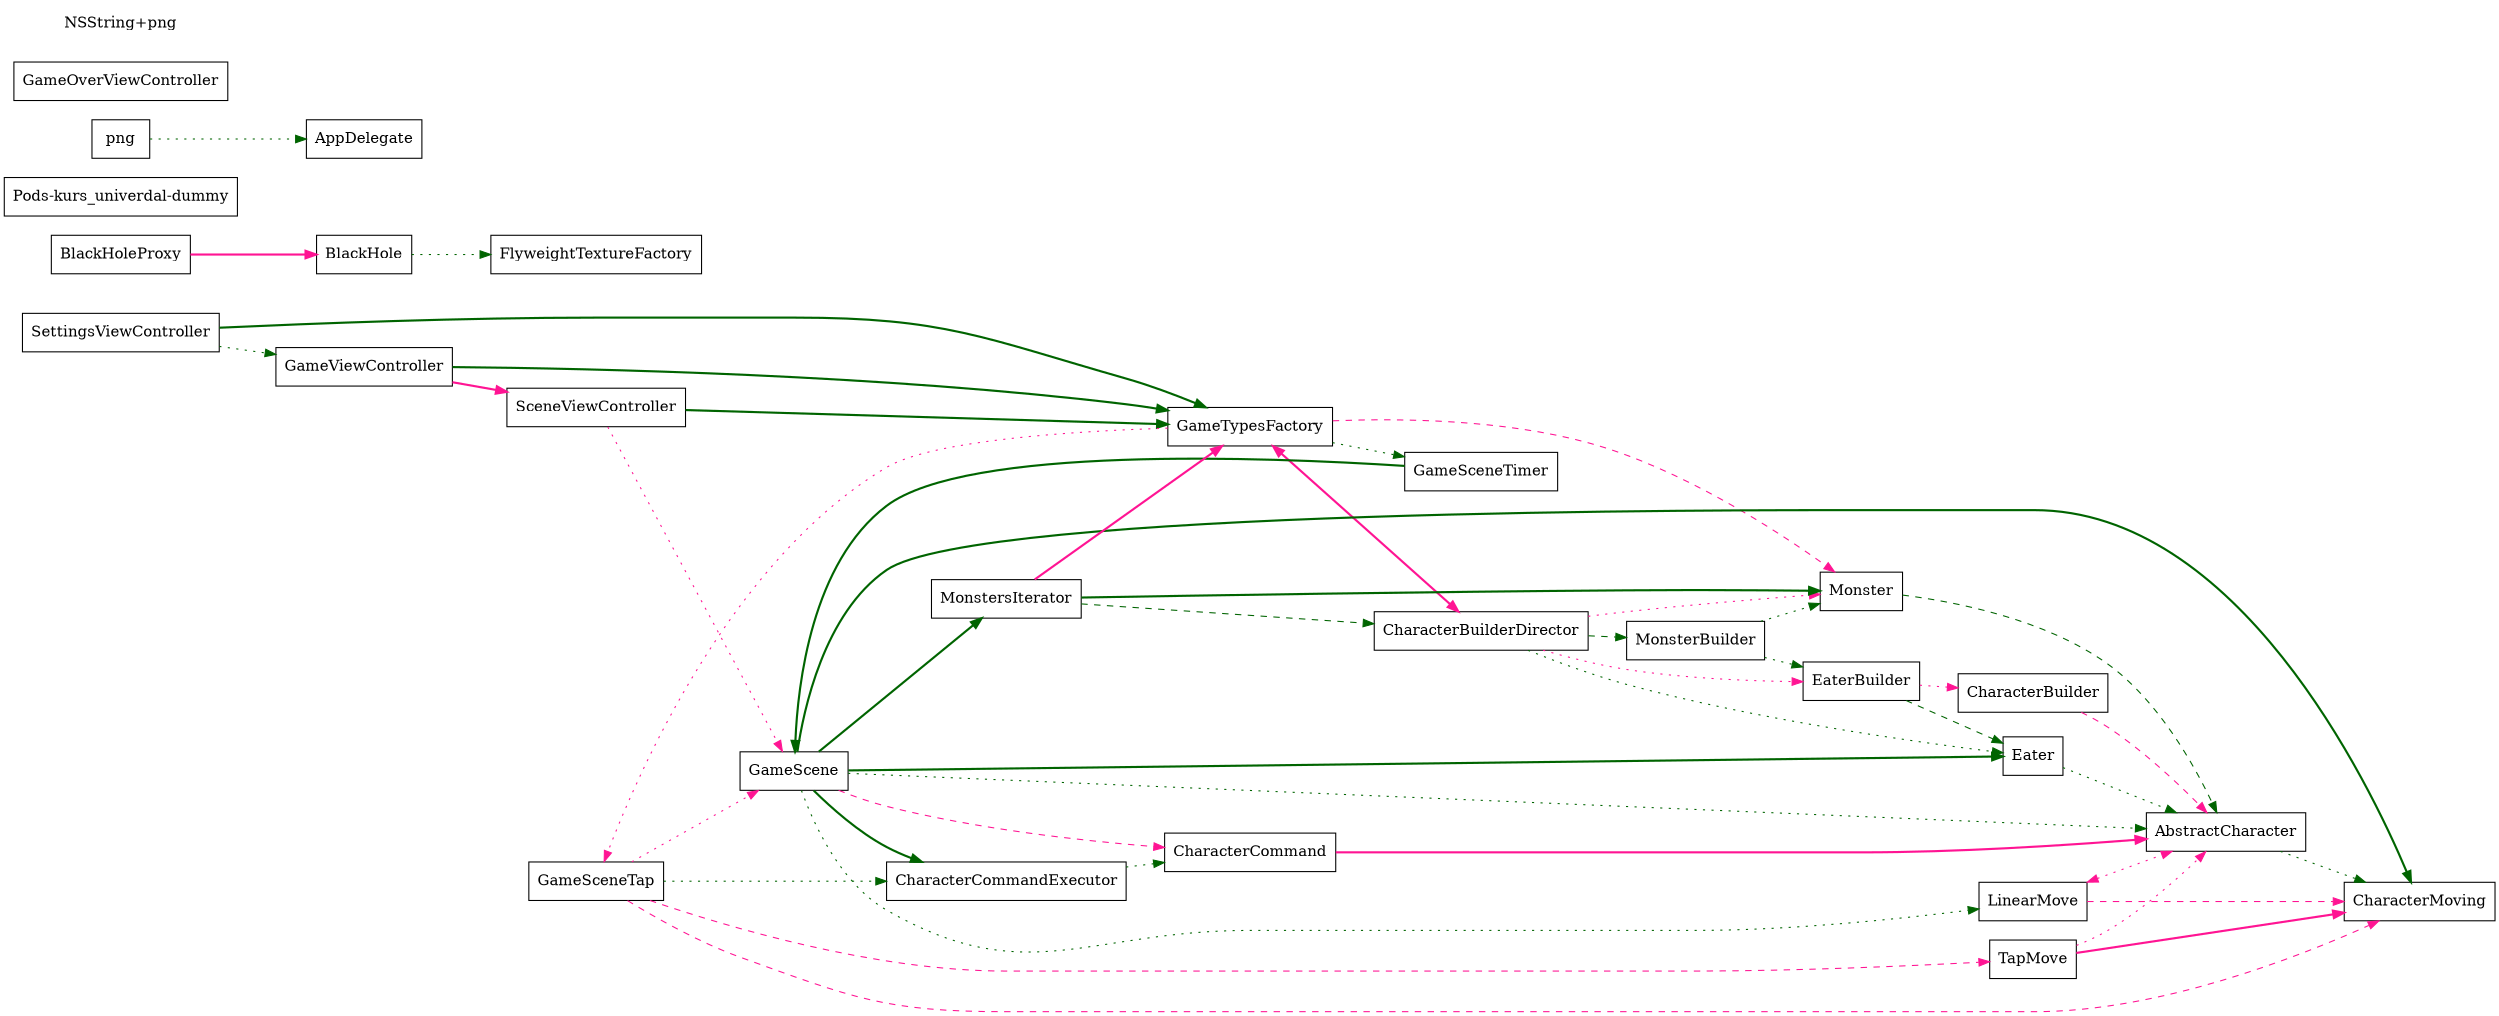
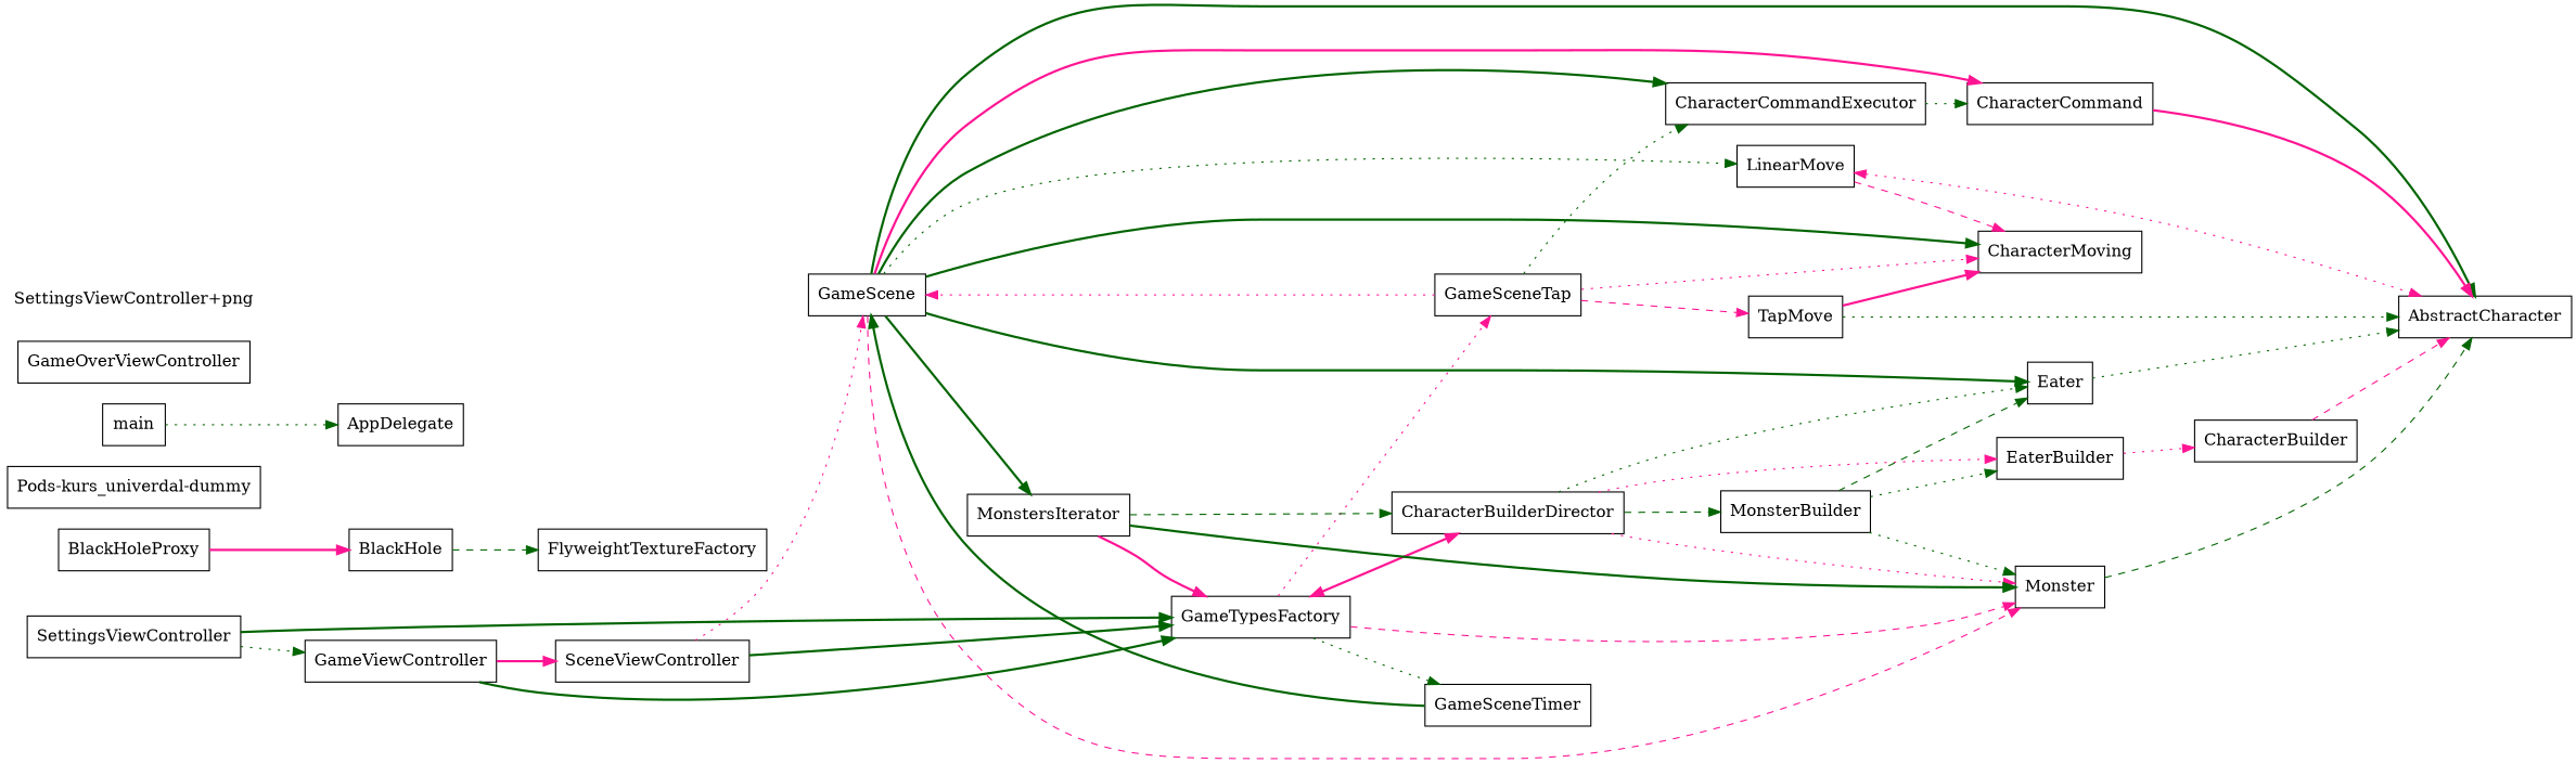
  digraph {
    rankdir=LR
    node [shape=box]
    edge [color=darkgreen style=dotted]
    EaterBuilder
    CharacterBuilder
    Eater
    AbstractCharacter
    CharacterMoving
    TapMove
    SceneViewController
    GameTypesFactory
    GameScene
    Monster
    GameSceneTap
    GameSceneTimer
    CharacterBuilderDirector
    CharacterCommand
    CharacterCommandExecutor
    LinearMove
    MonstersIterator
    MonsterBuilder
    BlackHoleProxy
    BlackHole
    FlyweightTextureFactory
    "Pods-kurs_univerdal-dummy"
-   main [label=png]
+   main
    AppDelegate
    GameViewController
    SettingsViewController
    GameOverViewController
-   n28 [label="NSString+png" shape=plaintext]
+   n28 [label="SettingsViewController+png" shape=plaintext]
    EaterBuilder -> CharacterBuilder [color=deeppink]
-   EaterBuilder -> Eater [style=dashed]
+   MonsterBuilder -> Eater [style=dashed]
    CharacterBuilder -> AbstractCharacter [color=deeppink style=dashed]
    Eater -> AbstractCharacter
-   AbstractCharacter -> CharacterMoving
-   TapMove -> AbstractCharacter [color=deeppink]
+   TapMove -> AbstractCharacter
    TapMove -> CharacterMoving [color=deeppink style=bold]
    SceneViewController -> GameTypesFactory [style=bold]
    SceneViewController -> GameScene [color=deeppink]
    GameTypesFactory -> Monster [color=deeppink style=dashed]
    GameTypesFactory -> GameSceneTap [color=deeppink]
    GameTypesFactory -> GameSceneTimer
    GameTypesFactory -> CharacterBuilderDirector [color=deeppink dir=both style=bold]
    GameScene -> Eater [style=bold]
-   GameScene -> AbstractCharacter
+   GameScene -> AbstractCharacter [style=bold]
    GameScene -> CharacterMoving [style=bold]
-   GameScene -> CharacterCommand [color=deeppink style=dashed]
+   GameScene -> Monster [color=deeppink style=dashed]
+   GameScene -> CharacterCommand [color=deeppink style=bold]
    GameScene -> CharacterCommandExecutor [style=bold]
    GameScene -> LinearMove
    GameScene -> MonstersIterator [style=bold]
    Monster -> AbstractCharacter [style=dashed]
-   GameSceneTap -> CharacterMoving [color=deeppink style=dashed]
+   GameSceneTap -> CharacterMoving [color=deeppink]
    GameSceneTap -> TapMove [color=deeppink style=dashed]
    GameSceneTap -> GameScene [color=deeppink]
    GameSceneTap -> CharacterCommandExecutor
    GameSceneTimer -> GameScene [style=bold]
    CharacterBuilderDirector -> EaterBuilder [color=deeppink]
    CharacterBuilderDirector -> Eater
    CharacterBuilderDirector -> Monster [color=deeppink]
    CharacterBuilderDirector -> MonsterBuilder [style=dashed]
    CharacterCommand -> AbstractCharacter [color=deeppink style=bold]
    CharacterCommandExecutor -> CharacterCommand
    LinearMove -> AbstractCharacter [color=deeppink dir=both]
    LinearMove -> CharacterMoving [color=deeppink style=dashed]
    MonstersIterator -> GameTypesFactory [color=deeppink style=bold]
    MonstersIterator -> Monster [style=bold]
    MonstersIterator -> CharacterBuilderDirector [style=dashed]
    MonsterBuilder -> EaterBuilder
    MonsterBuilder -> Monster
    BlackHoleProxy -> BlackHole [color=deeppink style=bold]
-   BlackHole -> FlyweightTextureFactory
+   BlackHole -> FlyweightTextureFactory [style=dashed]
    main -> AppDelegate
    GameViewController -> SceneViewController [color=deeppink style=bold]
    GameViewController -> GameTypesFactory [style=bold]
    SettingsViewController -> GameTypesFactory [style=bold]
    SettingsViewController -> GameViewController
  }
